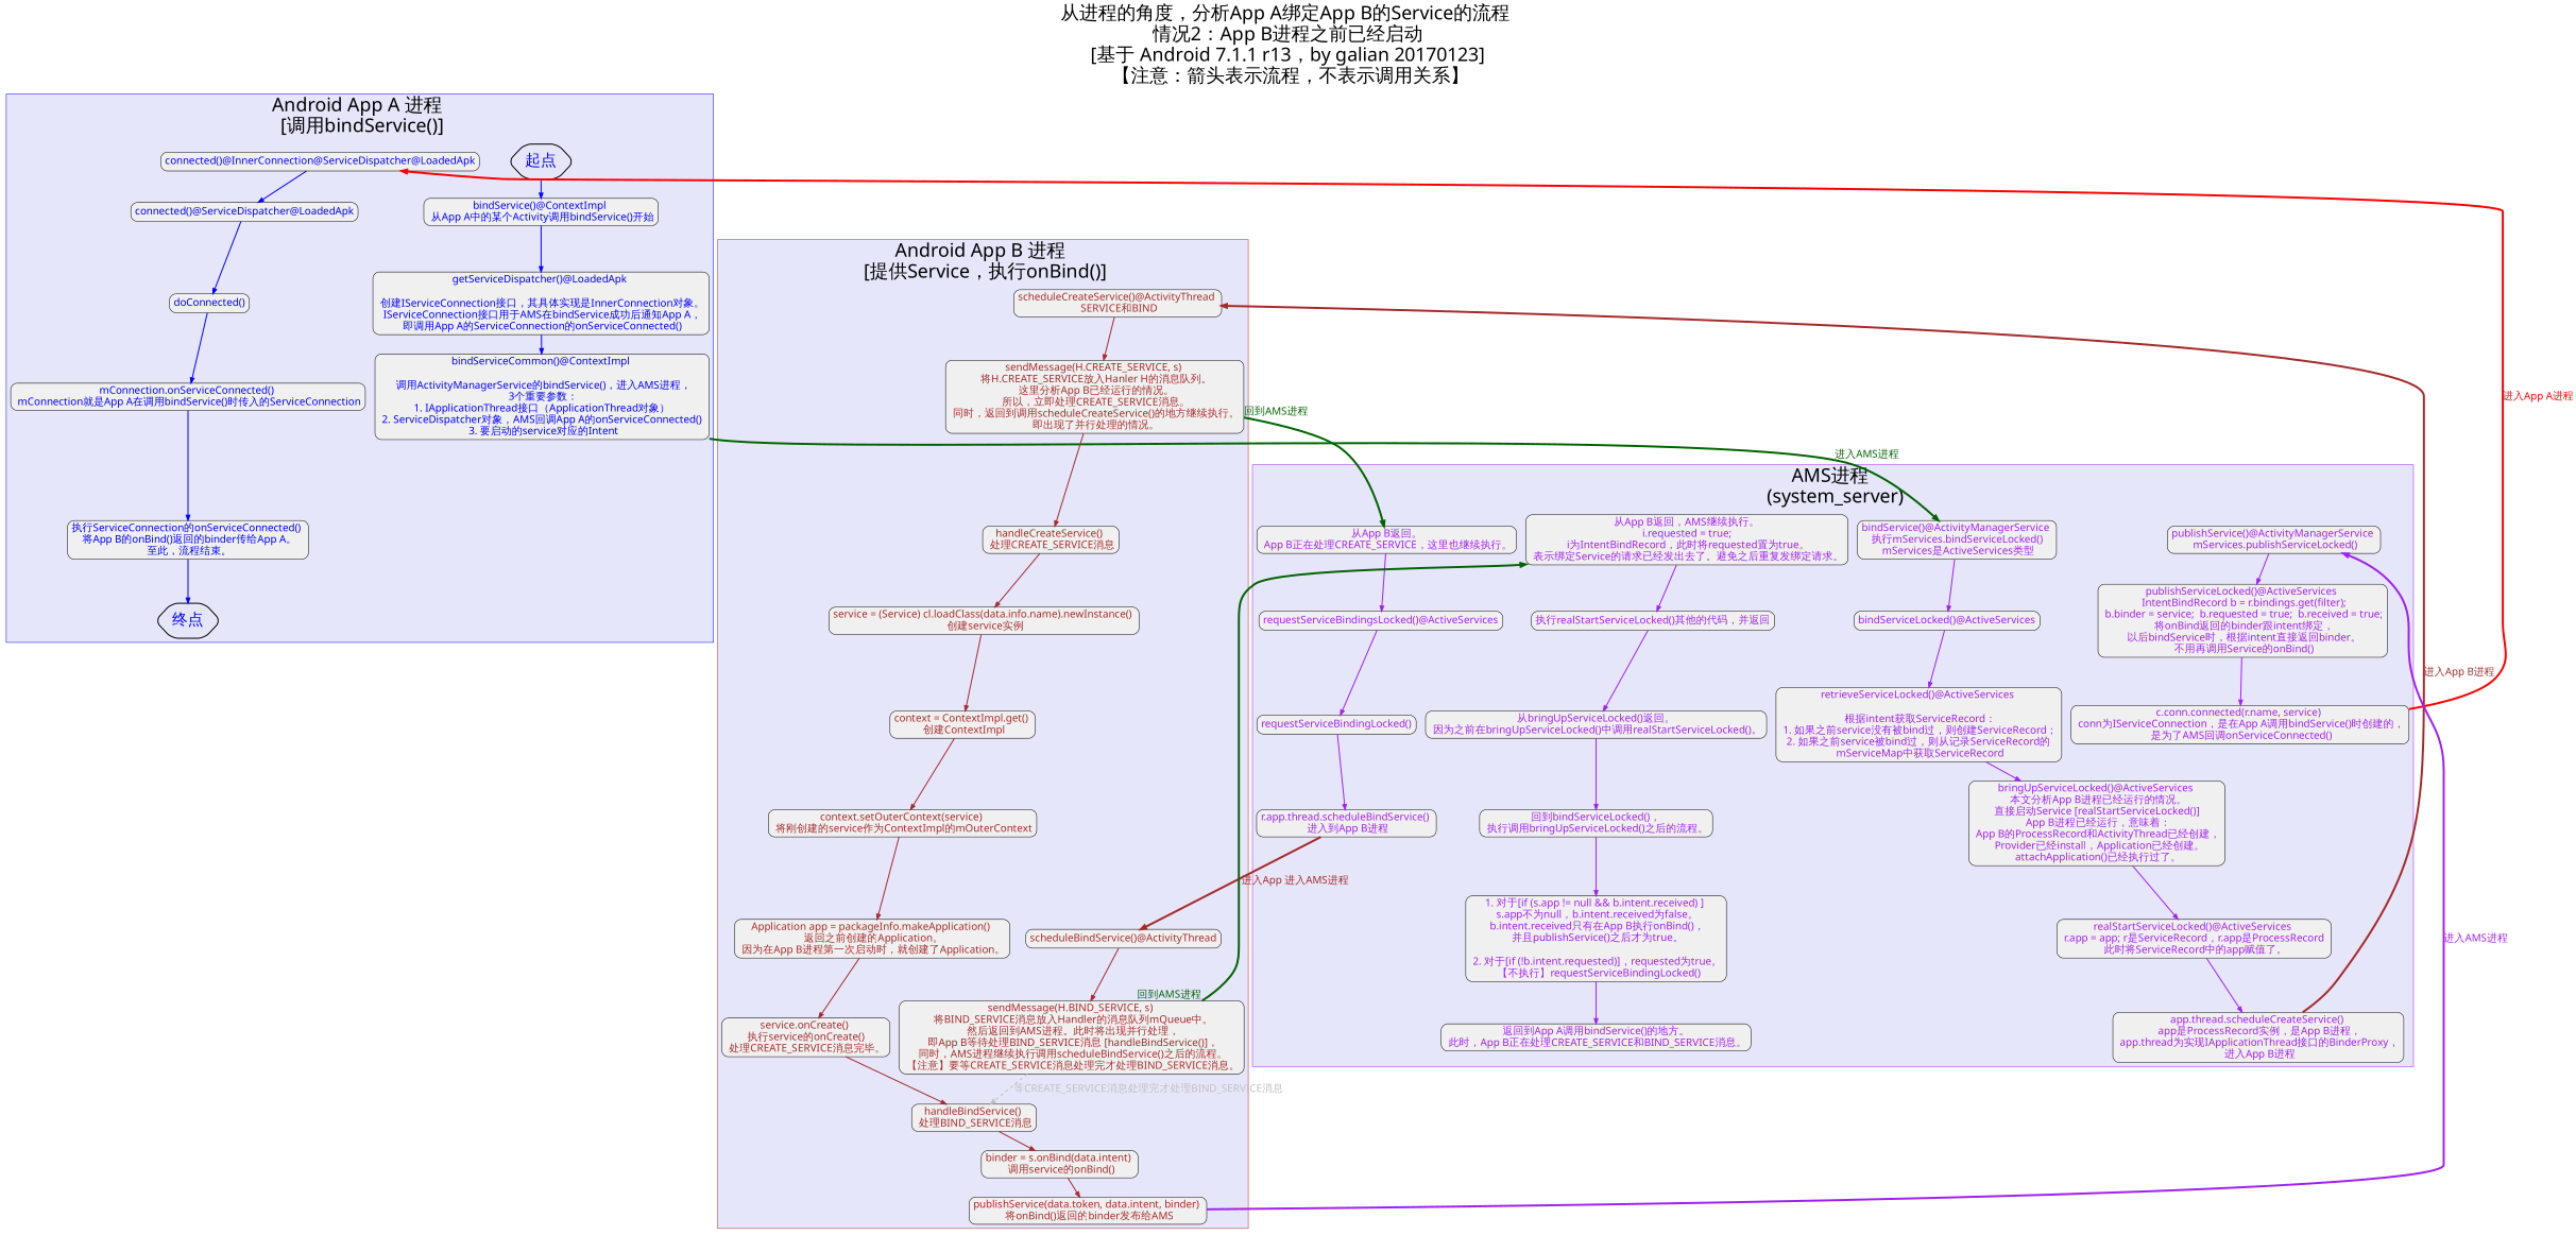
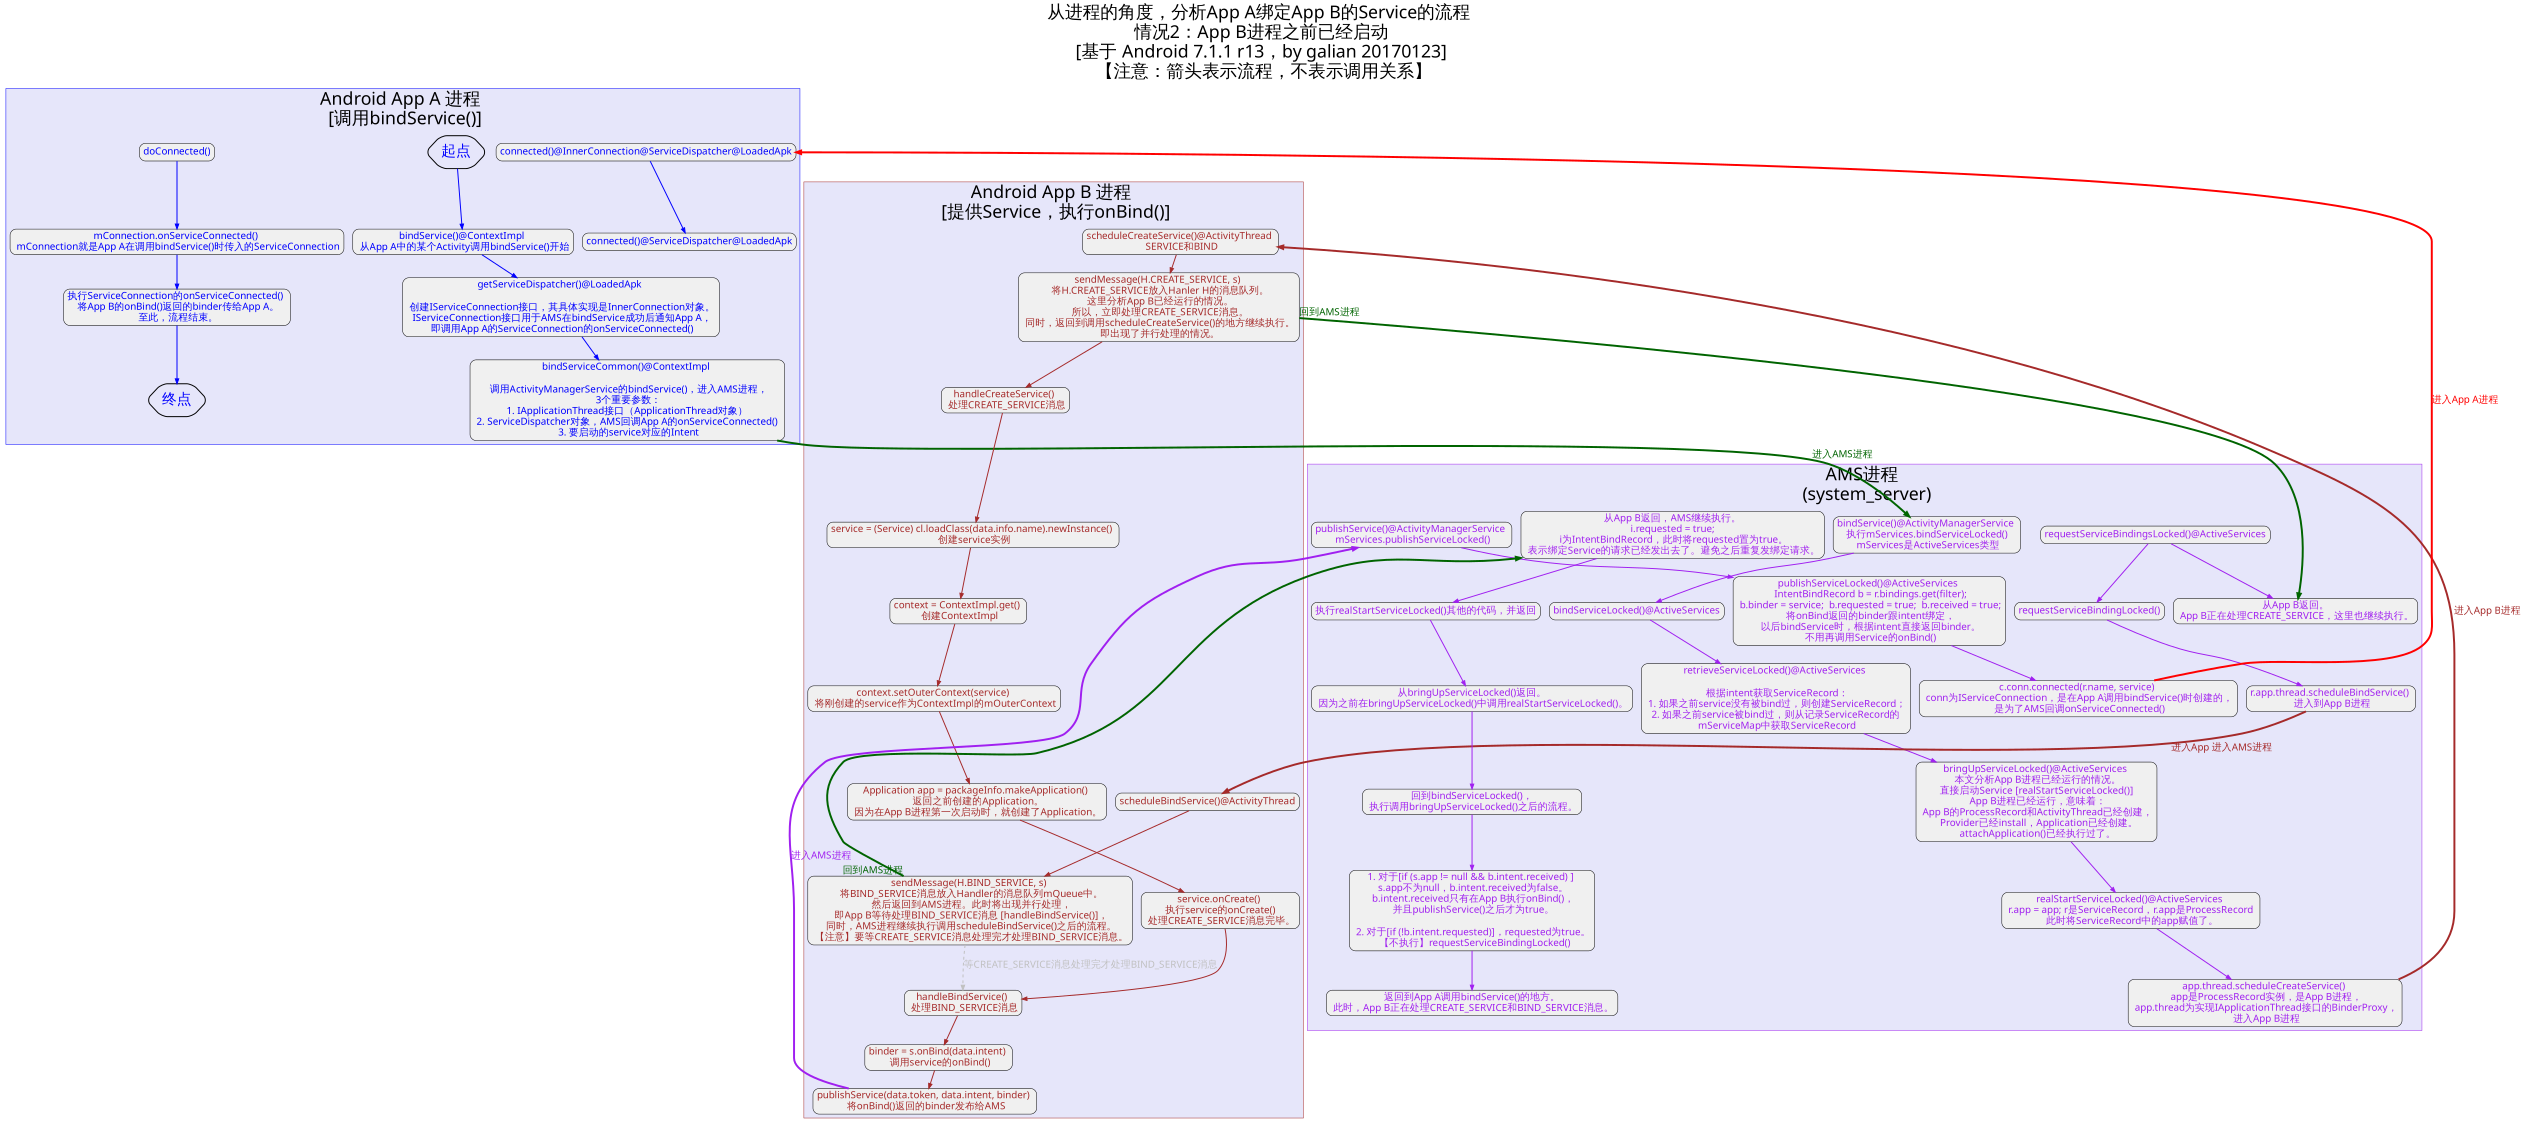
  digraph {
    fontname="Noto Sans"
    fontsize=36
    label="从进程的角度，分析App A绑定App B的Service的流程 \n 情况2：App B进程之前已经启动 \n [基于 Android 7.1.1 r13，by galian 20170123] \n 【注意：箭头表示流程，不表示调用关系】"
    labelloc=top
    node [fillcolor="#f0f0f0" fontcolor=purple fontname="Noto Sans" fontsize=20 shape=box style="filled, rounded"]
    edge [color=purple fontcolor=purple fontname="Noto Sans" fontsize=20 penwidth=2]
    n1 [fontcolor=blue fontsize=30 label="起点" penwidth=2 shape=hexagon style="bold, rounded"]
    n2 [fontcolor=blue label="bindService()@ContextImpl \n 从App A中的某个Activity调用bindService()开始"]
    n3 [fontcolor=blue fontsize=30 label="终点" penwidth=2 shape=hexagon style="bold, rounded"]
    n4 [fontcolor=blue label="getServiceDispatcher()@LoadedApk \n\n 创建IServiceConnection接口，其具体实现是InnerConnection对象。\n IServiceConnection接口用于AMS在bindService成功后通知App A，\n 即调用App A的ServiceConnection的onServiceConnected()"]
    n5 [fontcolor=blue label="bindServiceCommon()@ContextImpl \n\n 调用ActivityManagerService的bindService()，进入AMS进程，\n 3个重要参数：\n 1. IApplicationThread接口（ApplicationThread对象） \n 2. ServiceDispatcher对象，AMS回调App A的onServiceConnected() \n 3. 要启动的service对应的Intent"]
    n6 [fontcolor=blue label="connected()@InnerConnection@ServiceDispatcher@LoadedApk"]
    n7 [fontcolor=blue label="connected()@ServiceDispatcher@LoadedApk"]
    n8 [fontcolor=blue label="doConnected()"]
    n9 [fontcolor=blue label="mConnection.onServiceConnected() \n mConnection就是App A在调用bindService()时传入的ServiceConnection"]
    n10 [fontcolor=blue label="执行ServiceConnection的onServiceConnected() \n 将App B的onBind()返回的binder传给App A。\n 至此，流程结束。"]
    n11 [label="bindService()@ActivityManagerService \n 执行mServices.bindServiceLocked() \n mServices是ActiveServices类型"]
    n12 [label="bindServiceLocked()@ActiveServices"]
    n13 [label="retrieveServiceLocked()@ActiveServices \n\n 根据intent获取ServiceRecord：\n 1. 如果之前service没有被bind过，则创建ServiceRecord；\n 2. 如果之前service被bind过，则从记录ServiceRecord的 \n mServiceMap中获取ServiceRecord"]
    n14 [label="bringUpServiceLocked()@ActiveServices \n 本文分析App B进程已经运行的情况。\n 直接启动Service [realStartServiceLocked()] \n App B进程已经运行，意味着：\n App B的ProcessRecord和ActivityThread已经创建，\n  Provider已经install，Application已经创建。\n attachApplication()已经执行过了。"]
    n15 [label="realStartServiceLocked()@ActiveServices \n r.app = app; r是ServiceRecord，r.app是ProcessRecord \n 此时将ServiceRecord中的app赋值了。"]
    n16 [label="app.thread.scheduleCreateService() \n app是ProcessRecord实例，是App B进程，\n app.thread为实现IApplicationThread接口的BinderProxy，\n 进入App B进程"]
    n17 [label="从App B返回。\n App B正在处理CREATE_SERVICE，这里也继续执行。"]
    n18 [label="requestServiceBindingsLocked()@ActiveServices"]
    n19 [label="requestServiceBindingLocked()"]
    n20 [label="r.app.thread.scheduleBindService() \n 进入到App B进程"]
    n21 [label="从App B返回，AMS继续执行。\n i.requested = true; \n i为IntentBindRecord，此时将requested置为true。\n 表示绑定Service的请求已经发出去了。避免之后重复发绑定请求。"]
    n22 [label="执行realStartServiceLocked()其他的代码，并返回"]
    n23 [label="从bringUpServiceLocked()返回。\n 因为之前在bringUpServiceLocked()中调用realStartServiceLocked()。"]
    n24 [label="回到bindServiceLocked()，\n 执行调用bringUpServiceLocked()之后的流程。"]
    n25 [label="1. 对于[if (s.app != null && b.intent.received) ] \n s.app不为null，b.intent.received为false。\n b.intent.received只有在App B执行onBind()，\n 并且publishService()之后才为true。\n\n 2. 对于[if (!b.intent.requested)]，requested为true。\n  【不执行】requestServiceBindingLocked()"]
    n26 [label="返回到App A调用bindService()的地方。\n 此时，App B正在处理CREATE_SERVICE和BIND_SERVICE消息。"]
    n27 [label="publishService()@ActivityManagerService \n mServices.publishServiceLocked()"]
    n28 [label="publishServiceLocked()@ActiveServices \n IntentBindRecord b = r.bindings.get(filter);\n b.binder = service;  b.requested = true;  b.received = true;\n 将onBind返回的binder跟intent绑定，\n 以后bindService时，根据intent直接返回binder。\n 不用再调用Service的onBind()"]
    n29 [label="c.conn.connected(r.name, service) \n conn为IServiceConnection，是在App A调用bindService()时创建的，\n 是为了AMS回调onServiceConnected()"]
    n30 [fontcolor=brown label="scheduleCreateService()@ActivityThread \n SERVICE和BIND"]
    n31 [fontcolor=brown label="sendMessage(H.CREATE_SERVICE, s) \n 将H.CREATE_SERVICE放入Hanler H的消息队列。\n 这里分析App B已经运行的情况。\n 所以，立即处理CREATE_SERVICE消息。\n 同时，返回到调用scheduleCreateService()的地方继续执行。\n 即出现了并行处理的情况。"]
    n32 [fontcolor=brown label="handleCreateService() \n 处理CREATE_SERVICE消息"]
    n33 [fontcolor=brown label="service = (Service) cl.loadClass(data.info.name).newInstance() \n 创建service实例"]
    n34 [fontcolor=brown label="context = ContextImpl.get() \n 创建ContextImpl"]
    n35 [fontcolor=brown label="context.setOuterContext(service) \n 将刚创建的service作为ContextImpl的mOuterContext"]
    n36 [fontcolor=brown label="Application app = packageInfo.makeApplication() \n 返回之前创建的Application。\n 因为在App B进程第一次启动时，就创建了Application。"]
    n37 [fontcolor=brown label="service.onCreate() \n 执行service的onCreate() \n 处理CREATE_SERVICE消息完毕。"]
    n38 [fontcolor=brown label="handleBindService() \n 处理BIND_SERVICE消息"]
    n39 [fontcolor=brown label="scheduleBindService()@ActivityThread"]
    n40 [fontcolor=brown label="sendMessage(H.BIND_SERVICE, s) \n 将BIND_SERVICE消息放入Handler的消息队列mQueue中。\n 然后返回到AMS进程。此时将出现并行处理，\n 即App B等待处理BIND_SERVICE消息 [handleBindService()]，\n 同时，AMS进程继续执行调用scheduleBindService()之后的流程。\n 【注意】要等CREATE_SERVICE消息处理完才处理BIND_SERVICE消息。"]
    n41 [fontcolor=brown label="binder = s.onBind(data.intent) \n 调用service的onBind()"]
    n42 [fontcolor=brown label="publishService(data.token, data.intent, binder) \n 将onBind()返回的binder发布给AMS"]
    subgraph cluster_1 {
      color=blue
      fillcolor="#E6E6FA"
      label="Android App A 进程 \n [调用bindService()]"
      style=filled
      n1
      n2
      n3
      n4
      n5
      n6
      n7
      n8
      n9
      n10
    }
    subgraph cluster_2 {
      color=purple
      fillcolor="#E6E6FA"
      label="AMS进程 \n (system_server)"
      style=filled
      n11
      n12
      n13
      n14
      n15
      n16
      n17
      n18
      n19
      n20
      n21
      n22
      n23
      n24
      n25
      n26
      n27
      n28
      n29
    }
    subgraph cluster_3 {
      color=brown
      fillcolor="#E6E6FA"
      label="Android App B 进程 \n [提供Service，执行onBind()]"
      style=filled
      n30
      n31
      n32
      n33
      n34
      n35
      n36
      n37
      n38
      n39
      n40
      n41
      n42
    }
    n1 -> n2 [color=blue fontcolor=blue]
    n2 -> n4 [color=blue fontcolor=blue]
    n4 -> n5 [color=blue fontcolor=blue]
    n5 -> n11 [color=darkgreen fontcolor=darkgreen label="进入AMS进程" penwidth=4]
    n6 -> n7 [color=blue fontcolor=blue]
-   n7 -> n8 [color=blue fontcolor=blue]
    n8 -> n9 [color=blue fontcolor=blue]
    n9 -> n10 [color=blue fontcolor=blue]
    n10 -> n3 [color=blue fontcolor=blue]
    n11 -> n12
    n12 -> n13
    n13 -> n14
    n14 -> n15
    n15 -> n16
    n16 -> n30 [color=brown fontcolor=brown label="进入App B进程" penwidth=4]
-   n17 -> n18
+   n18 -> n17
    n18 -> n19
    n19 -> n20
    n20 -> n39 [color=brown fontcolor=brown label="进入App 进入AMS进程" penwidth=4]
    n21 -> n22
    n22 -> n23
    n23 -> n24
    n24 -> n25
    n25 -> n26
    n27 -> n28
    n28 -> n29
    n29 -> n6 [color=red fontcolor=red label="进入App A进程" penwidth=4]
    n30 -> n31 [color=brown fontcolor=brown]
    n31 -> n17 [color=darkgreen fontcolor=darkgreen penwidth=4 taillabel="回到AMS进程"]
    n31 -> n32 [color=brown fontcolor=brown]
    n32 -> n33 [color=brown fontcolor=brown]
    n33 -> n34 [color=brown fontcolor=brown]
    n34 -> n35 [color=brown fontcolor=brown]
    n35 -> n36 [color=brown fontcolor=brown]
    n36 -> n37 [color=brown fontcolor=brown]
    n37 -> n38 [color=brown fontcolor=brown]
    n38 -> n41 [color=brown fontcolor=brown]
    n39 -> n40 [color=brown fontcolor=brown]
    n40 -> n21 [color=darkgreen fontcolor=darkgreen penwidth=4 taillabel="回到AMS进程"]
    n40 -> n38 [color=grey fontcolor=grey label="等CREATE_SERVICE消息处理完才处理BIND_SERVICE消息" style=dashed]
    n41 -> n42 [color=brown fontcolor=brown]
    n42 -> n27 [label="进入AMS进程" penwidth=4]
  }
